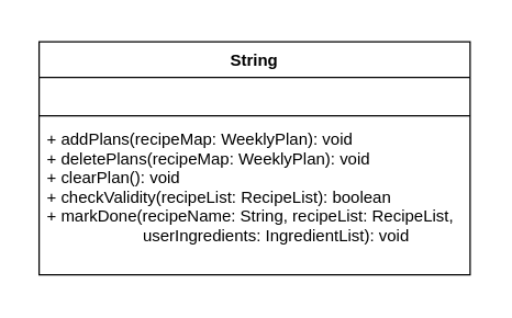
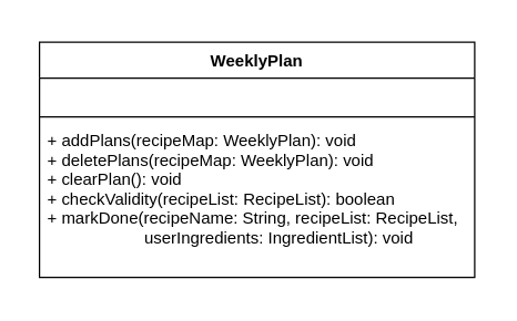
  <mxCell id="0" />
  <mxCell id="1" parent="0" />
  <mxCell id="2" value="" style="rounded=0;whiteSpace=wrap;html=1;strokeColor=none;" parent="1" vertex="1"><mxGeometry x="20" y="20" width="331" height="190" as="geometry" /></mxCell>
- <mxCell id="3" value="String" style="swimlane;fontStyle=1;align=center;verticalAlign=top;childLayout=stackLayout;horizontal=1;startSize=26;horizontalStack=0;resizeParent=1;resizeParentMax=0;resizeLast=0;collapsible=1;marginBottom=0;" parent="1" vertex="1"><mxGeometry x="28" y="30" width="314" height="170" as="geometry" /></mxCell>
+ <mxCell id="3" value="WeeklyPlan" style="swimlane;fontStyle=1;align=center;verticalAlign=top;childLayout=stackLayout;horizontal=1;startSize=26;horizontalStack=0;resizeParent=1;resizeParentMax=0;resizeLast=0;collapsible=1;marginBottom=0;" parent="1" vertex="1"><mxGeometry x="28" y="30" width="314" height="170" as="geometry" /></mxCell>
  <mxCell id="4" value=" " style="text;strokeColor=none;fillColor=none;align=left;verticalAlign=top;spacingLeft=4;spacingRight=4;overflow=hidden;rotatable=0;points=[[0,0.5],[1,0.5]];portConstraint=eastwest;" parent="3" vertex="1"><mxGeometry y="26" width="314" height="24" as="geometry" /></mxCell>
  <mxCell id="5" value="" style="line;strokeWidth=1;fillColor=none;align=left;verticalAlign=middle;spacingTop=-1;spacingLeft=3;spacingRight=3;rotatable=0;labelPosition=right;points=[];portConstraint=eastwest;strokeColor=inherit;" parent="3" vertex="1"><mxGeometry y="50" width="314" height="8" as="geometry" /></mxCell>
  <mxCell id="6" value="+ addPlans(recipeMap: WeeklyPlan): void&#10;+ deletePlans(recipeMap: WeeklyPlan): void&#10;+ clearPlan(): void&#10;+ checkValidity(recipeList: RecipeList): boolean&#10;+ markDone(recipeName: String, recipeList: RecipeList,&#10;                     userIngredients: IngredientList): void" style="text;strokeColor=none;fillColor=none;align=left;verticalAlign=top;spacingLeft=4;spacingRight=4;overflow=hidden;rotatable=0;points=[[0,0.5],[1,0.5]];portConstraint=eastwest;" parent="3" vertex="1"><mxGeometry y="58" width="314" height="112" as="geometry" /></mxCell>
